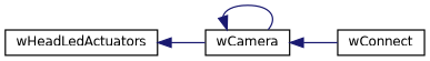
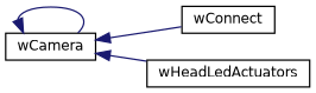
  digraph {
    rankdir=LR
    node [color=black fillcolor=white fontname=Helvetica fontsize=10 shape=record style=filled]
    edge [color=midnightblue dir=back fontname=Helvetica fontsize=10 labelfontname=Helvetica labelfontsize=10 style=solid]
    n1 [height=0.2 label=wCamera width=0.4]
    n2 [height=0.2 label=wConnect width=0.4]
    n3 [height=0.2 label=wHeadLedActuators width=0.4]
    n1 -> n1
    n1 -> n2
-   n3 -> n1
+   n1 -> n3
  }
